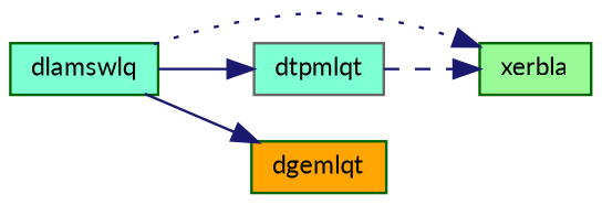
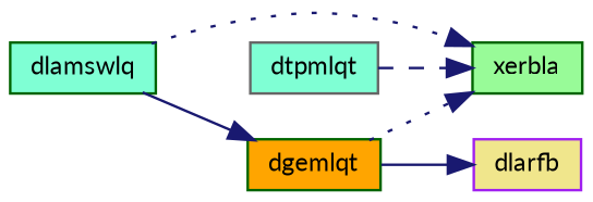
  digraph {
    fontname=Lato
    rankdir=LR
    node [color=darkgreen fillcolor=aquamarine fontname=Lato fontsize=10 shape=record style=filled]
    edge [color=midnightblue fontname=Lato fontsize=10 labelfontname=Helvetica labelfontsize=10 style=solid]
    n1 [fontcolor=black height=0.2 label=dlamswlq width=0.4]
    n2 [fillcolor=orange height=0.2 label=dgemlqt width=0.4]
    n3 [fillcolor=palegreen height=0.2 label=xerbla width=0.4]
    n4 [color=gray40 height=0.2 label=dtpmlqt width=0.4]
+   n5 [color=purple fillcolor=khaki height=0.2 label=dlarfb width=0.4]
    n1 -> n2
    n1 -> n3 [style=dotted]
-   n1 -> n4
+   n2 -> n3 [style=dotted]
+   n2 -> n5
    n4 -> n3 [style=dashed]
  }
